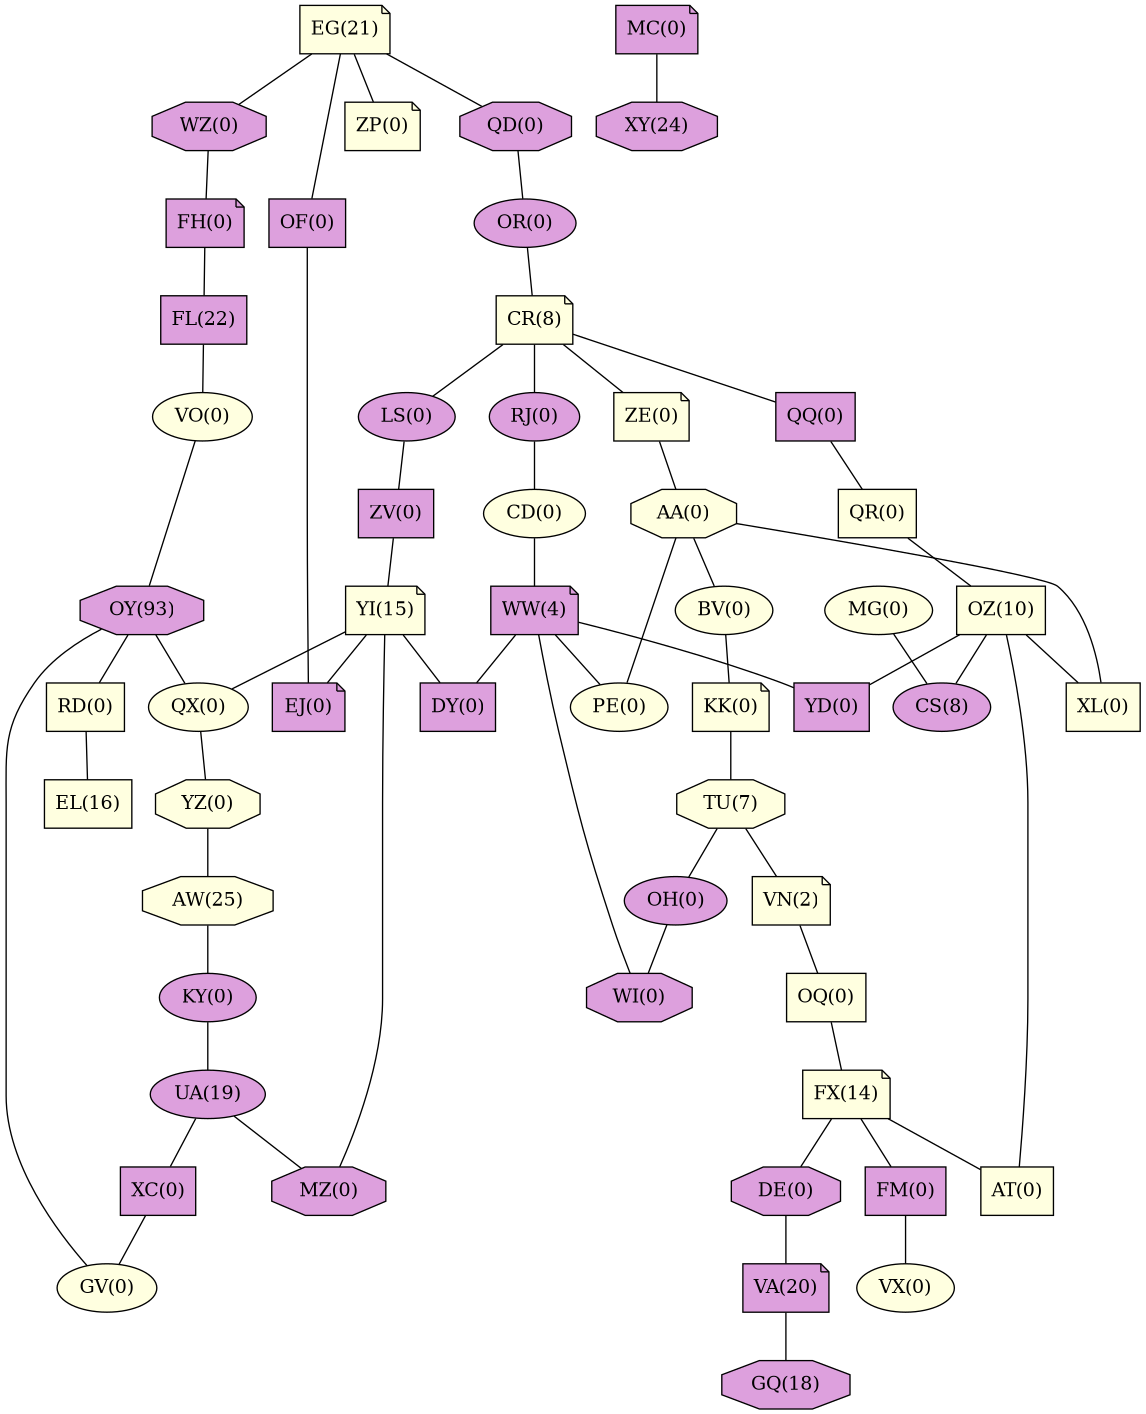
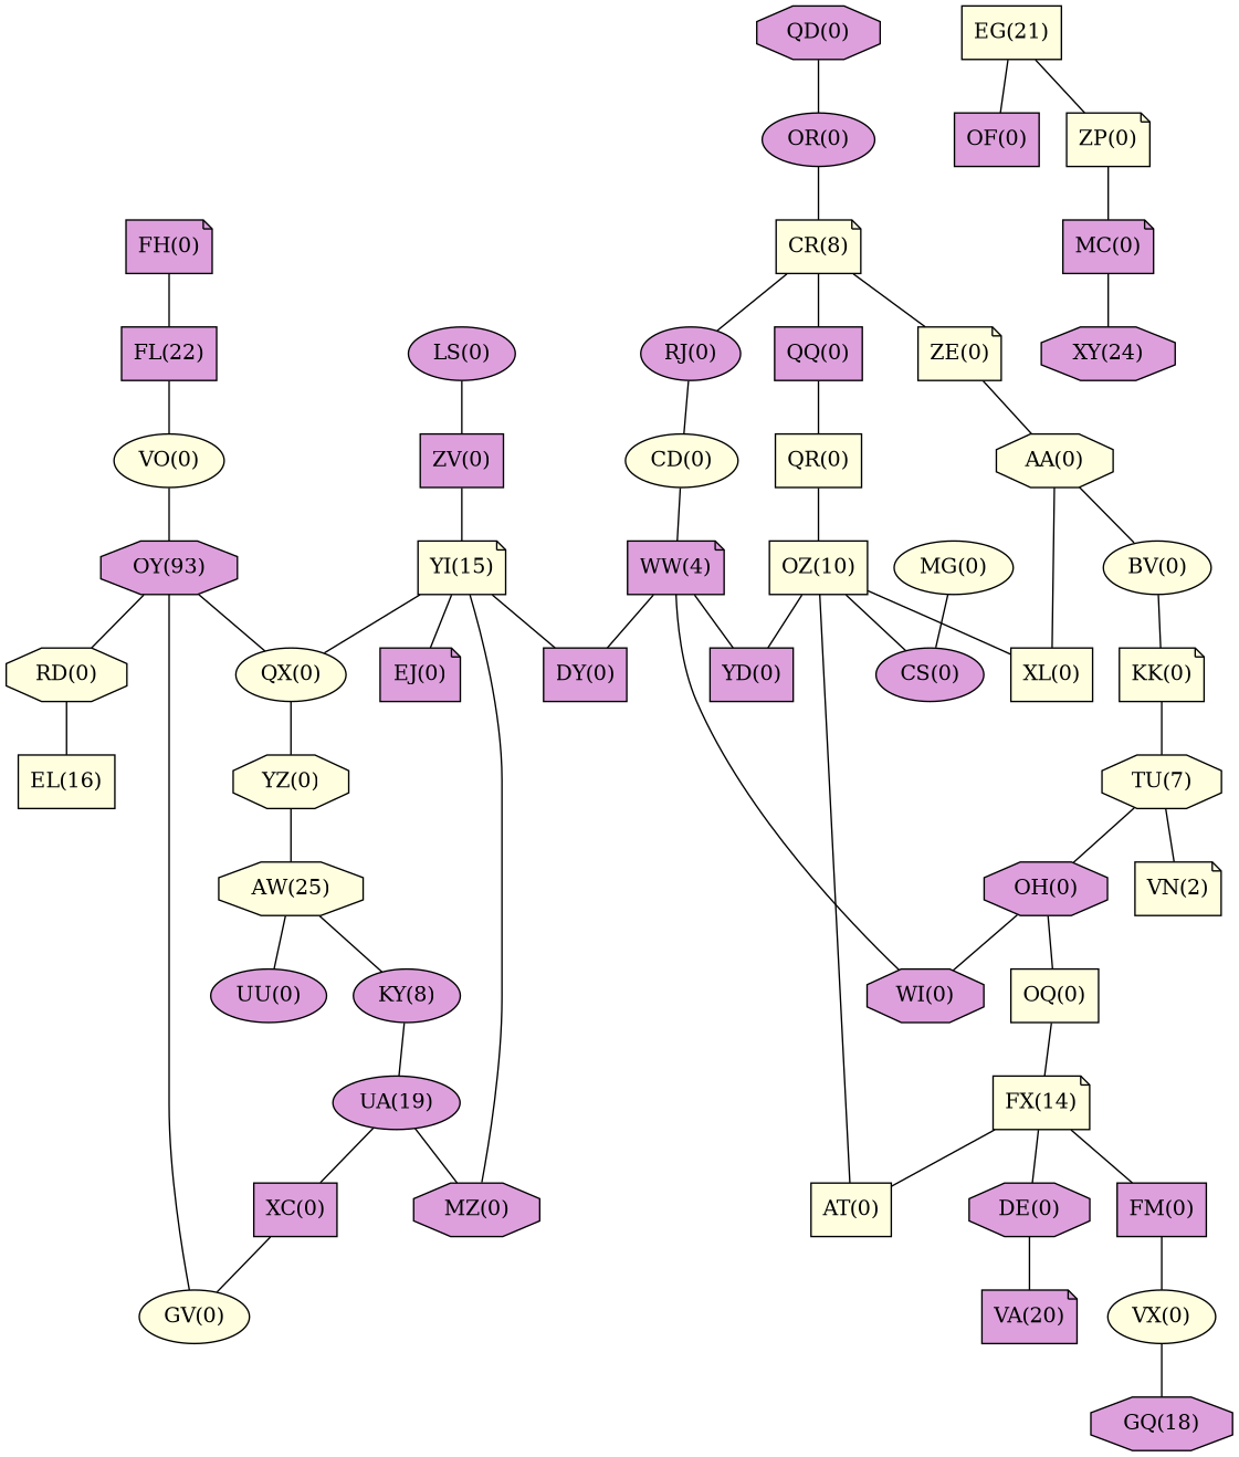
  strict graph {
    node [fillcolor=plum shape=ellipse style=filled]
    n1 [fillcolor=lightyellow label="AA(0)" shape=octagon]
    n2 [fillcolor=lightyellow label="BV(0)"]
    n3 [fillcolor=lightyellow label="XL(0)" shape=box]
-   n4 [fillcolor=lightyellow label="PE(0)"]
    n5 [fillcolor=lightyellow label="KK(0)" shape=note]
-   n6 [fillcolor=lightyellow label="EG(21)" shape=note]
-   n7 [label="WZ(0)" shape=octagon]
+   n6 [fillcolor=lightyellow label="EG(21)" shape=box]
    n8 [label="OF(0)" shape=box]
    n9 [fillcolor=lightyellow label="ZP(0)" shape=note]
    n10 [label="QD(0)" shape=octagon]
    n11 [label="FH(0)" shape=note]
    n12 [label="EJ(0)" shape=note]
    n13 [label="MC(0)" shape=note]
    n14 [label="OR(0)"]
    n15 [label="FL(22)" shape=box]
    n16 [label="XY(24)" shape=octagon]
    n17 [fillcolor=lightyellow label="CR(8)" shape=note]
    n18 [fillcolor=lightyellow label="ZE(0)" shape=note]
    n19 [label="RJ(0)"]
    n20 [label="LS(0)"]
    n21 [label="QQ(0)" shape=box]
    n22 [fillcolor=lightyellow label="CD(0)"]
    n23 [label="ZV(0)" shape=box]
    n24 [fillcolor=lightyellow label="QR(0)" shape=box]
    n25 [fillcolor=lightyellow label="VO(0)"]
    n26 [label="OY(93)" shape=octagon]
-   n27 [fillcolor=lightyellow label="RD(0)" shape=box]
+   n27 [fillcolor=lightyellow label="RD(0)" shape=octagon]
    n28 [fillcolor=lightyellow label="GV(0)"]
    n29 [fillcolor=lightyellow label="QX(0)"]
    n30 [fillcolor=lightyellow label="EL(16)" shape=box]
    n31 [fillcolor=lightyellow label="YZ(0)" shape=octagon]
    n32 [label="WW(4)" shape=note]
    n33 [label="DY(0)" shape=box]
    n34 [label="WI(0)" shape=octagon]
    n35 [label="YD(0)" shape=box]
    n36 [fillcolor=lightyellow label="YI(15)" shape=note]
    n37 [label="MZ(0)" shape=octagon]
    n38 [fillcolor=lightyellow label="OZ(10)" shape=box]
    n39 [fillcolor=lightyellow label="AT(0)" shape=box]
-   n40 [label="CS(8)"]
+   n40 [label="CS(0)"]
    n41 [fillcolor=lightyellow label="AW(25)" shape=octagon]
-   n42 [label="KY(0)"]
+   n42 [label="KY(8)"]
+   n43 [label="UU(0)"]
    n44 [label="UA(19)"]
    n45 [label="XC(0)" shape=box]
    n46 [fillcolor=lightyellow label="TU(7)" shape=octagon]
    n47 [fillcolor=lightyellow label="VN(2)" shape=note]
-   n48 [label="OH(0)"]
+   n48 [label="OH(0)" shape=octagon]
    n49 [fillcolor=lightyellow label="OQ(0)" shape=box]
    n50 [fillcolor=lightyellow label="MG(0)"]
    n51 [fillcolor=lightyellow label="FX(14)" shape=note]
    n52 [label="FM(0)" shape=box]
    n53 [label="DE(0)" shape=octagon]
    n54 [fillcolor=lightyellow label="VX(0)"]
    n55 [label="VA(20)" shape=note]
    n56 [label="GQ(18)" shape=octagon]
    n1 -- n2
    n1 -- n3
-   n1 -- n4
    n2 -- n5
    n5 -- n46
-   n6 -- n7
    n6 -- n8
    n6 -- n9
-   n6 -- n10
-   n7 -- n11
-   n8 -- n12
+   n9 -- n13
    n10 -- n14
    n11 -- n15
    n13 -- n16
    n14 -- n17
    n15 -- n25
    n17 -- n18
    n17 -- n19
-   n17 -- n20
    n17 -- n21
    n18 -- n1
    n19 -- n22
    n20 -- n23
    n21 -- n24
    n22 -- n32
    n23 -- n36
    n24 -- n38
    n25 -- n26
    n26 -- n27
    n26 -- n28
    n26 -- n29
    n27 -- n30
    n29 -- n31
    n31 -- n41
-   n32 -- n4
    n32 -- n33
    n32 -- n34
    n32 -- n35
    n36 -- n12
    n36 -- n29
    n36 -- n33
    n36 -- n37
    n38 -- n3
    n38 -- n35
    n38 -- n39
    n38 -- n40
    n41 -- n42
+   n41 -- n43
    n42 -- n44
    n44 -- n37
    n44 -- n45
    n45 -- n28
    n46 -- n47
    n46 -- n48
-   n47 -- n49
+   n48 -- n49
    n48 -- n34
    n49 -- n51
    n50 -- n40
    n51 -- n39
    n51 -- n52
    n51 -- n53
    n52 -- n54
    n53 -- n55
-   n55 -- n56
+   n54 -- n56
  }
